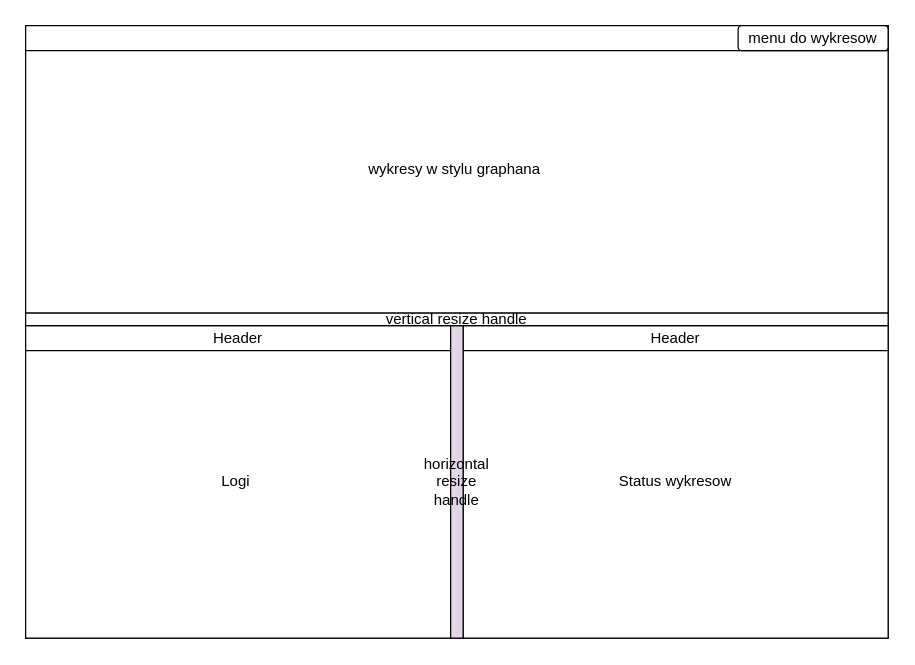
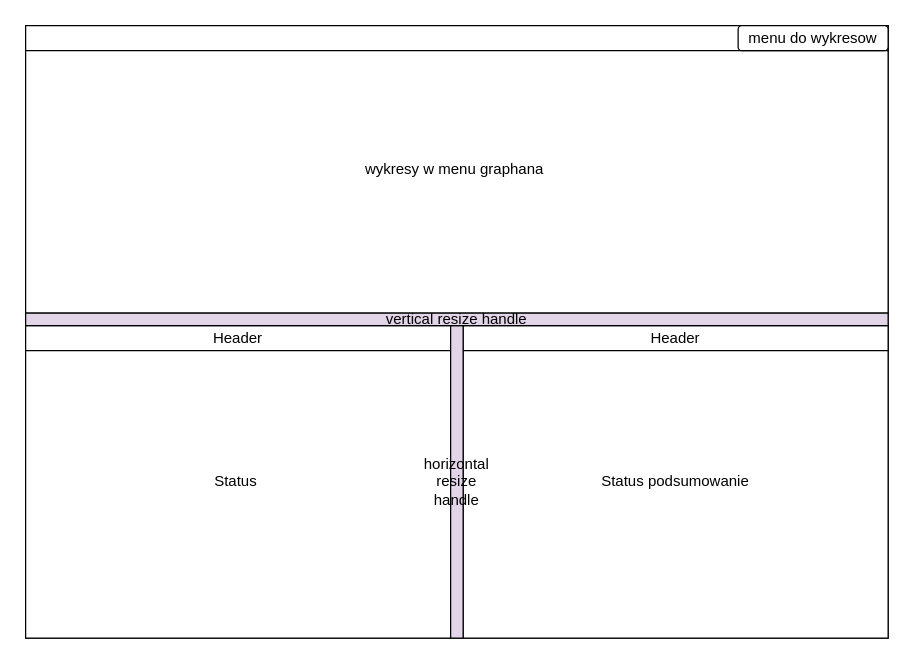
  <mxCell id="0" />
  <mxCell id="1" parent="0" />
  <mxCell id="2" value="" style="rounded=0;whiteSpace=wrap;html=1;" vertex="1" parent="1"><mxGeometry x="20" y="20" width="690" height="490" as="geometry" /></mxCell>
- <mxCell id="3" value="wykresy w stylu graphana&amp;nbsp;" style="rounded=0;whiteSpace=wrap;html=1;" vertex="1" parent="1"><mxGeometry x="20" y="20" width="690" height="230" as="geometry" /></mxCell>
- <mxCell id="4" value="Logi&amp;nbsp;" style="rounded=0;whiteSpace=wrap;html=1;" vertex="1" parent="1"><mxGeometry x="20" y="260" width="340" height="250" as="geometry" /></mxCell>
- <mxCell id="5" value="Status wykresow" style="rounded=0;whiteSpace=wrap;html=1;" vertex="1" parent="1"><mxGeometry x="370" y="260" width="340" height="250" as="geometry" /></mxCell>
+ <mxCell id="3" value="wykresy w menu graphana&amp;nbsp;" style="rounded=0;whiteSpace=wrap;html=1;" vertex="1" parent="1"><mxGeometry x="20" y="20" width="690" height="230" as="geometry" /></mxCell>
+ <mxCell id="4" value="Status&amp;nbsp;" style="rounded=0;whiteSpace=wrap;html=1;" vertex="1" parent="1"><mxGeometry x="20" y="260" width="340" height="250" as="geometry" /></mxCell>
+ <mxCell id="5" value="Status podsumowanie" style="rounded=0;whiteSpace=wrap;html=1;" vertex="1" parent="1"><mxGeometry x="370" y="260" width="340" height="250" as="geometry" /></mxCell>
  <mxCell id="6" value="" style="rounded=0;whiteSpace=wrap;html=1;" vertex="1" parent="1"><mxGeometry x="20" y="20" width="690" height="20" as="geometry" /></mxCell>
  <mxCell id="7" value="Header" style="rounded=0;whiteSpace=wrap;html=1;" vertex="1" parent="1"><mxGeometry x="20" y="260" width="340" height="20" as="geometry" /></mxCell>
  <mxCell id="8" value="Header" style="rounded=0;whiteSpace=wrap;html=1;" vertex="1" parent="1"><mxGeometry x="370" y="260" width="340" height="20" as="geometry" /></mxCell>
  <mxCell id="9" value="menu do wykresow" style="whiteSpace=wrap;html=1;rounded=1;" vertex="1" parent="1"><mxGeometry x="590" y="20" width="120" height="20" as="geometry" /></mxCell>
  <mxCell id="10" value="horizontal resize handle" style="rounded=0;whiteSpace=wrap;html=1;fillColor=#e1d5e7;" vertex="1" parent="1"><mxGeometry x="360" y="260" width="10" height="250" as="geometry" /></mxCell>
- <mxCell id="11" value="vertical resize handle" style="rounded=0;whiteSpace=wrap;html=1;" vertex="1" parent="1"><mxGeometry x="20" y="250" width="690" height="10" as="geometry" /></mxCell>
+ <mxCell id="11" value="vertical resize handle" style="rounded=0;whiteSpace=wrap;html=1;fillColor=#e1d5e7;" vertex="1" parent="1"><mxGeometry x="20" y="250" width="690" height="10" as="geometry" /></mxCell>
